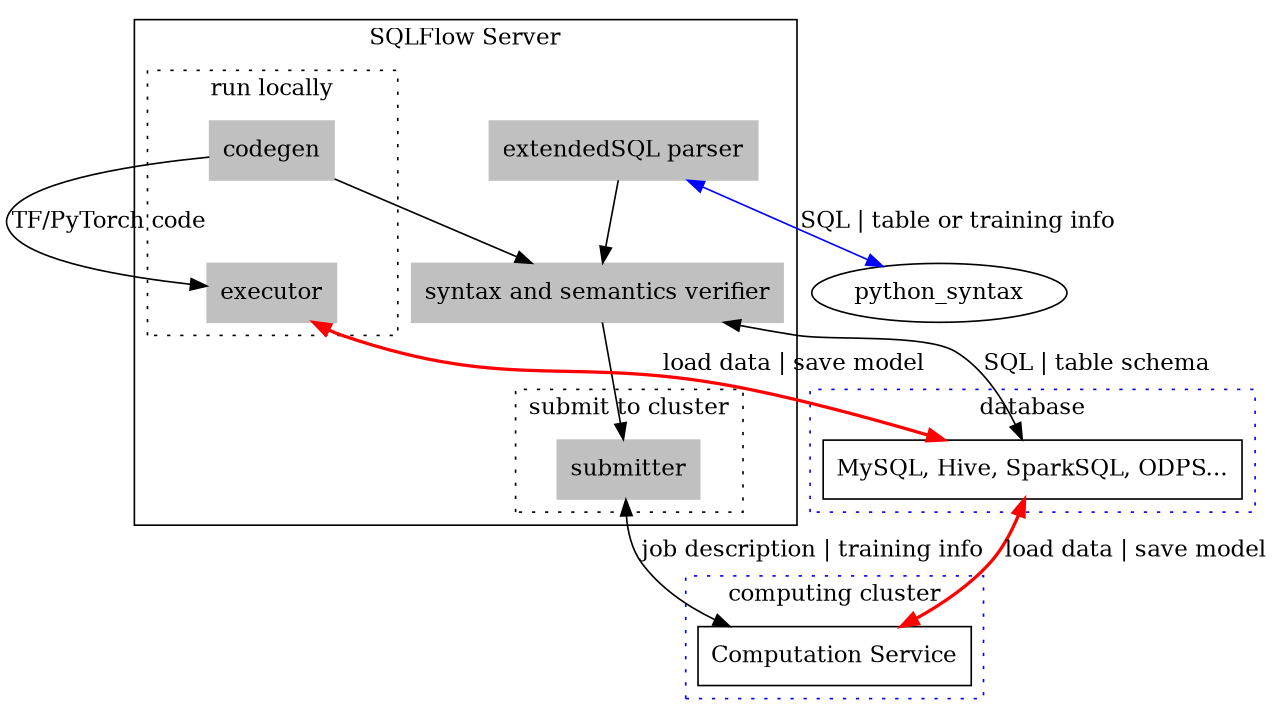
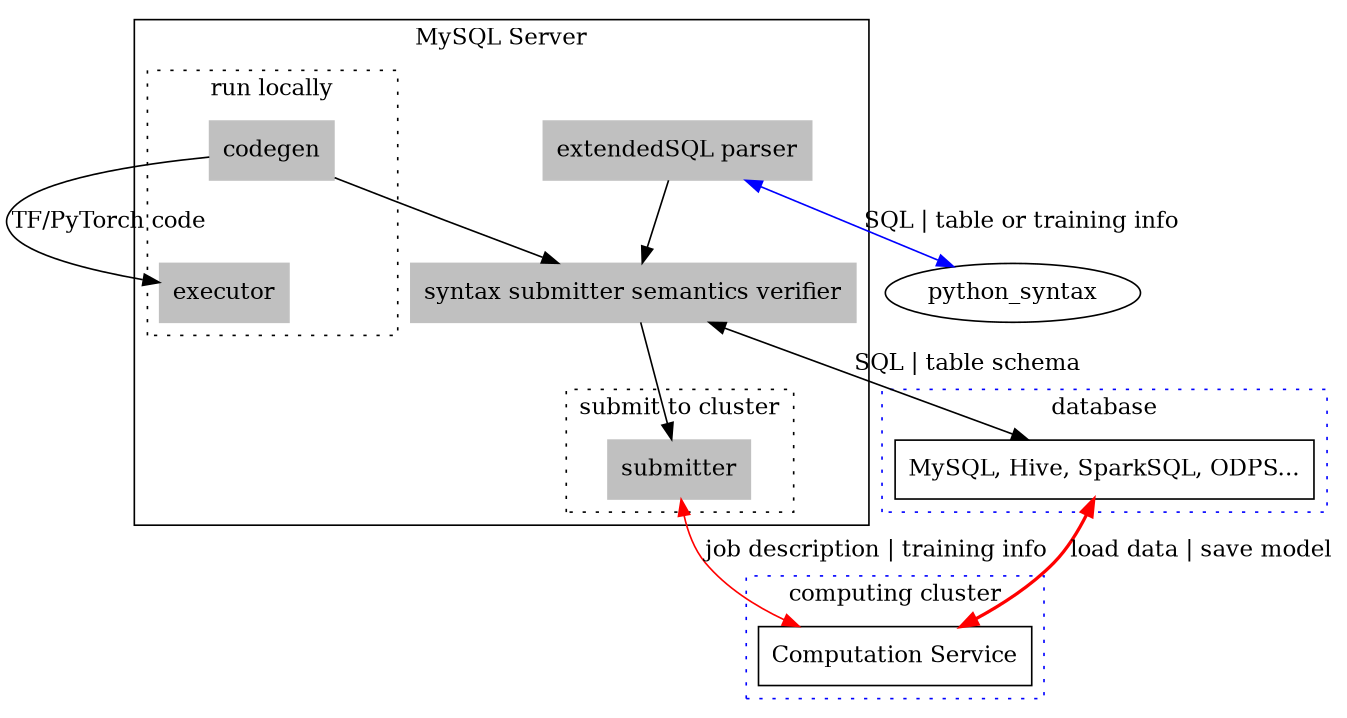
  digraph {
    compound=true
    node [color=grey shape=box style=filled]
    edge [dir=both]
    codegen
    executor
    submitter
    n4 [label="extendedSQL parser"]
-   n5 [label="syntax and semantics verifier"]
+   n5 [label="syntax submitter semantics verifier"]
    n6 [label="MySQL, Hive, SparkSQL, ODPS..." color="" style=""]
    n7 [label="Computation Service" color="" style=""]
    n8 [label=python_syntax color="" shape="" style=""]
    subgraph cluster_1 {
-     label="SQLFlow Server"
+     label="MySQL Server"
      n4
      n5
      subgraph cluster_2 {
        label="run locally"
        style=dotted
        codegen
        executor
      }
      subgraph cluster_3 {
        label="submit to cluster"
        style=dotted
        submitter
      }
    }
    subgraph cluster_4 {
      color=blue
      label=database
      style=dotted
      n6
    }
    subgraph cluster_5 {
      color=blue
      label="computing cluster"
      style=dotted
      n7
    }
    codegen -> executor [label="TF/PyTorch code" dir=""]
    codegen -> n5 [dir=""]
-   submitter -> n7 [label="job description | training info"]
+   submitter -> n7 [label="job description | training info" color=red]
    n4 -> n5 [dir=""]
    n4 -> n8 [color=blue label="SQL | table or training info"]
    n5 -> submitter [dir=""]
    n5 -> n6 [label="SQL | table schema"]
-   n6 -> executor [color=red label="load data | save model" style=bold]
    n6 -> n7 [color=red label="load data | save model" style=bold]
  }
